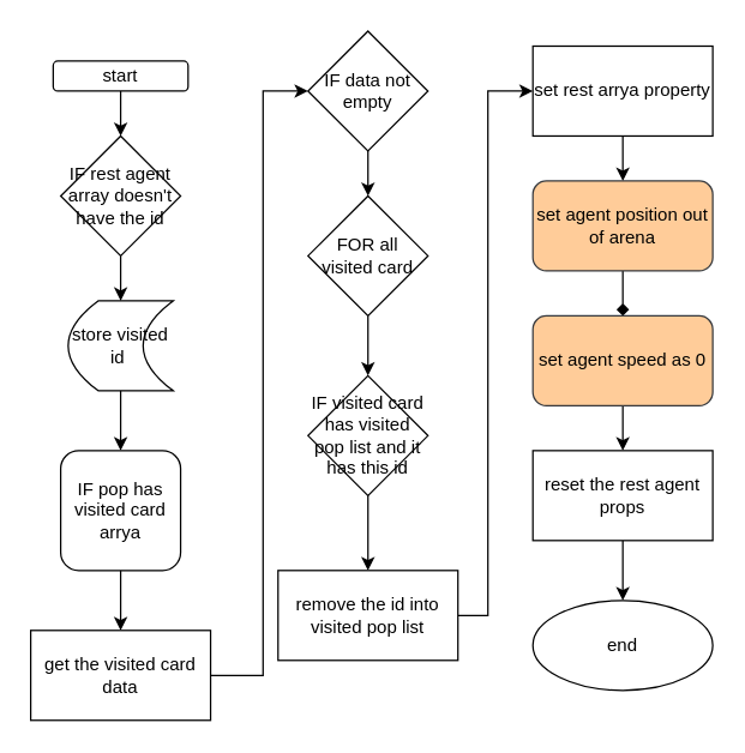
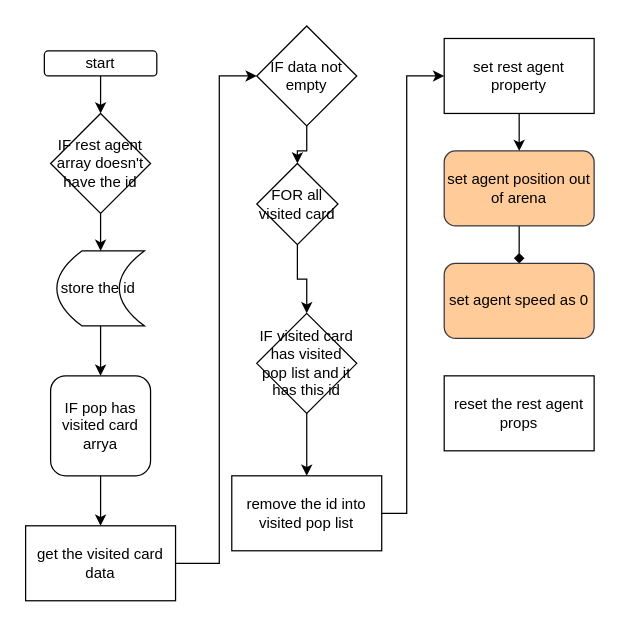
  <mxCell id="0" />
  <mxCell id="1" parent="0" />
  <mxCell id="2" value="" style="edgeStyle=orthogonalEdgeStyle;rounded=0;orthogonalLoop=1;jettySize=auto;html=1;" edge="1" parent="1" source="3" target="5"><mxGeometry relative="1" as="geometry" /></mxCell>
  <mxCell id="3" value="start" style="rounded=1;whiteSpace=wrap;html=1;" vertex="1" parent="1"><mxGeometry x="35" y="40" width="90" height="20" as="geometry" /></mxCell>
  <mxCell id="4" value="" style="edgeStyle=orthogonalEdgeStyle;rounded=0;orthogonalLoop=1;jettySize=auto;html=1;" edge="1" parent="1" source="5" target="7"><mxGeometry relative="1" as="geometry" /></mxCell>
  <mxCell id="5" value="IF rest agent array doesn't have the id" style="rhombus;whiteSpace=wrap;html=1;" vertex="1" parent="1"><mxGeometry x="40" y="90" width="80" height="80" as="geometry" /></mxCell>
  <mxCell id="6" value="" style="edgeStyle=orthogonalEdgeStyle;rounded=0;orthogonalLoop=1;jettySize=auto;html=1;" edge="1" parent="1" source="7" target="9"><mxGeometry relative="1" as="geometry" /></mxCell>
- <mxCell id="7" value="store visited id&amp;nbsp;" style="shape=dataStorage;whiteSpace=wrap;html=1;fixedSize=1;" vertex="1" parent="1"><mxGeometry x="45" y="200" width="70" height="60" as="geometry" /></mxCell>
+ <mxCell id="7" value="store the id&amp;nbsp;" style="shape=dataStorage;whiteSpace=wrap;html=1;fixedSize=1;" vertex="1" parent="1"><mxGeometry x="45" y="200" width="70" height="60" as="geometry" /></mxCell>
  <mxCell id="8" value="" style="edgeStyle=orthogonalEdgeStyle;rounded=0;orthogonalLoop=1;jettySize=auto;html=1;" edge="1" parent="1" source="9" target="11"><mxGeometry relative="1" as="geometry" /></mxCell>
  <mxCell id="9" value="IF pop has visited card arrya" style="whiteSpace=wrap;html=1;rounded=1;" vertex="1" parent="1"><mxGeometry x="40" y="300" width="80" height="80" as="geometry" /></mxCell>
  <mxCell id="10" value="" style="edgeStyle=orthogonalEdgeStyle;rounded=0;orthogonalLoop=1;jettySize=auto;html=1;" edge="1" parent="1" source="11" target="13"><mxGeometry relative="1" as="geometry"><Array as="points"><mxPoint x="175" y="450" /><mxPoint x="175" y="60" /></Array></mxGeometry></mxCell>
  <mxCell id="11" value="get the visited card data" style="whiteSpace=wrap;html=1;" vertex="1" parent="1"><mxGeometry x="20" y="420" width="120" height="60" as="geometry" /></mxCell>
  <mxCell id="12" value="" style="edgeStyle=orthogonalEdgeStyle;rounded=0;orthogonalLoop=1;jettySize=auto;html=1;" edge="1" parent="1" source="13" target="15"><mxGeometry relative="1" as="geometry" /></mxCell>
  <mxCell id="13" value="IF data not empty" style="rhombus;whiteSpace=wrap;html=1;" vertex="1" parent="1"><mxGeometry x="205" y="20" width="80" height="80" as="geometry" /></mxCell>
  <mxCell id="14" value="" style="edgeStyle=orthogonalEdgeStyle;rounded=0;orthogonalLoop=1;jettySize=auto;html=1;" edge="1" parent="1" source="15" target="17"><mxGeometry relative="1" as="geometry" /></mxCell>
- <mxCell id="15" value="FOR all visited card" style="rhombus;whiteSpace=wrap;html=1;" vertex="1" parent="1"><mxGeometry x="205" y="130" width="80" height="80" as="geometry" /></mxCell>
+ <mxCell id="15" value="FOR all visited card" style="rhombus;whiteSpace=wrap;html=1;" vertex="1" parent="1"><mxGeometry x="205" y="130" width="65" height="65" as="geometry" /></mxCell>
  <mxCell id="16" value="" style="edgeStyle=orthogonalEdgeStyle;rounded=0;orthogonalLoop=1;jettySize=auto;html=1;" edge="1" parent="1" source="17" target="19"><mxGeometry relative="1" as="geometry" /></mxCell>
  <mxCell id="17" value="IF visited card has visited pop list and it has this id" style="rhombus;whiteSpace=wrap;html=1;" vertex="1" parent="1"><mxGeometry x="205" y="250" width="80" height="80" as="geometry" /></mxCell>
  <mxCell id="18" value="" style="edgeStyle=orthogonalEdgeStyle;rounded=0;orthogonalLoop=1;jettySize=auto;html=1;" edge="1" parent="1" source="19" target="21"><mxGeometry relative="1" as="geometry"><Array as="points"><mxPoint x="325" y="410" /><mxPoint x="325" y="60" /></Array></mxGeometry></mxCell>
  <mxCell id="19" value="remove the id into visited pop list" style="whiteSpace=wrap;html=1;" vertex="1" parent="1"><mxGeometry x="185" y="380" width="120" height="60" as="geometry" /></mxCell>
  <mxCell id="20" value="" style="edgeStyle=orthogonalEdgeStyle;rounded=0;orthogonalLoop=1;jettySize=auto;html=1;" edge="1" parent="1" source="21" target="23"><mxGeometry relative="1" as="geometry" /></mxCell>
- <mxCell id="21" value="set rest arrya property" style="whiteSpace=wrap;html=1;" vertex="1" parent="1"><mxGeometry x="355" y="30" width="120" height="60" as="geometry" /></mxCell>
+ <mxCell id="21" value="set rest agent property" style="whiteSpace=wrap;html=1;" vertex="1" parent="1"><mxGeometry x="355" y="30" width="120" height="60" as="geometry" /></mxCell>
  <mxCell id="22" value="" style="edgeStyle=orthogonalEdgeStyle;rounded=0;orthogonalLoop=1;jettySize=auto;html=1;endArrow=diamond;" edge="1" parent="1" source="23" target="25"><mxGeometry relative="1" as="geometry" /></mxCell>
  <mxCell id="23" value="set agent position out of arena" style="rounded=1;whiteSpace=wrap;html=1;fillColor=#ffcc99;strokeColor=#36393d;" vertex="1" parent="1"><mxGeometry x="355" y="120" width="120" height="60" as="geometry" /></mxCell>
- <mxCell id="24" value="" style="edgeStyle=orthogonalEdgeStyle;rounded=0;orthogonalLoop=1;jettySize=auto;html=1;" edge="1" parent="1" source="25" target="27"><mxGeometry relative="1" as="geometry" /></mxCell>
  <mxCell id="25" value="set agent speed as 0" style="rounded=1;whiteSpace=wrap;html=1;fillColor=#ffcc99;strokeColor=#36393d;" vertex="1" parent="1"><mxGeometry x="355" y="210" width="120" height="60" as="geometry" /></mxCell>
- <mxCell id="26" value="" style="edgeStyle=orthogonalEdgeStyle;rounded=0;orthogonalLoop=1;jettySize=auto;html=1;" edge="1" parent="1" source="27" target="28"><mxGeometry relative="1" as="geometry" /></mxCell>
  <mxCell id="27" value="reset the rest agent props" style="rounded=0;whiteSpace=wrap;html=1;" vertex="1" parent="1"><mxGeometry x="355" y="300" width="120" height="60" as="geometry" /></mxCell>
- <mxCell id="28" value="end" style="ellipse;whiteSpace=wrap;html=1;rounded=0;" vertex="1" parent="1"><mxGeometry x="355" y="400" width="120" height="60" as="geometry" /></mxCell>
